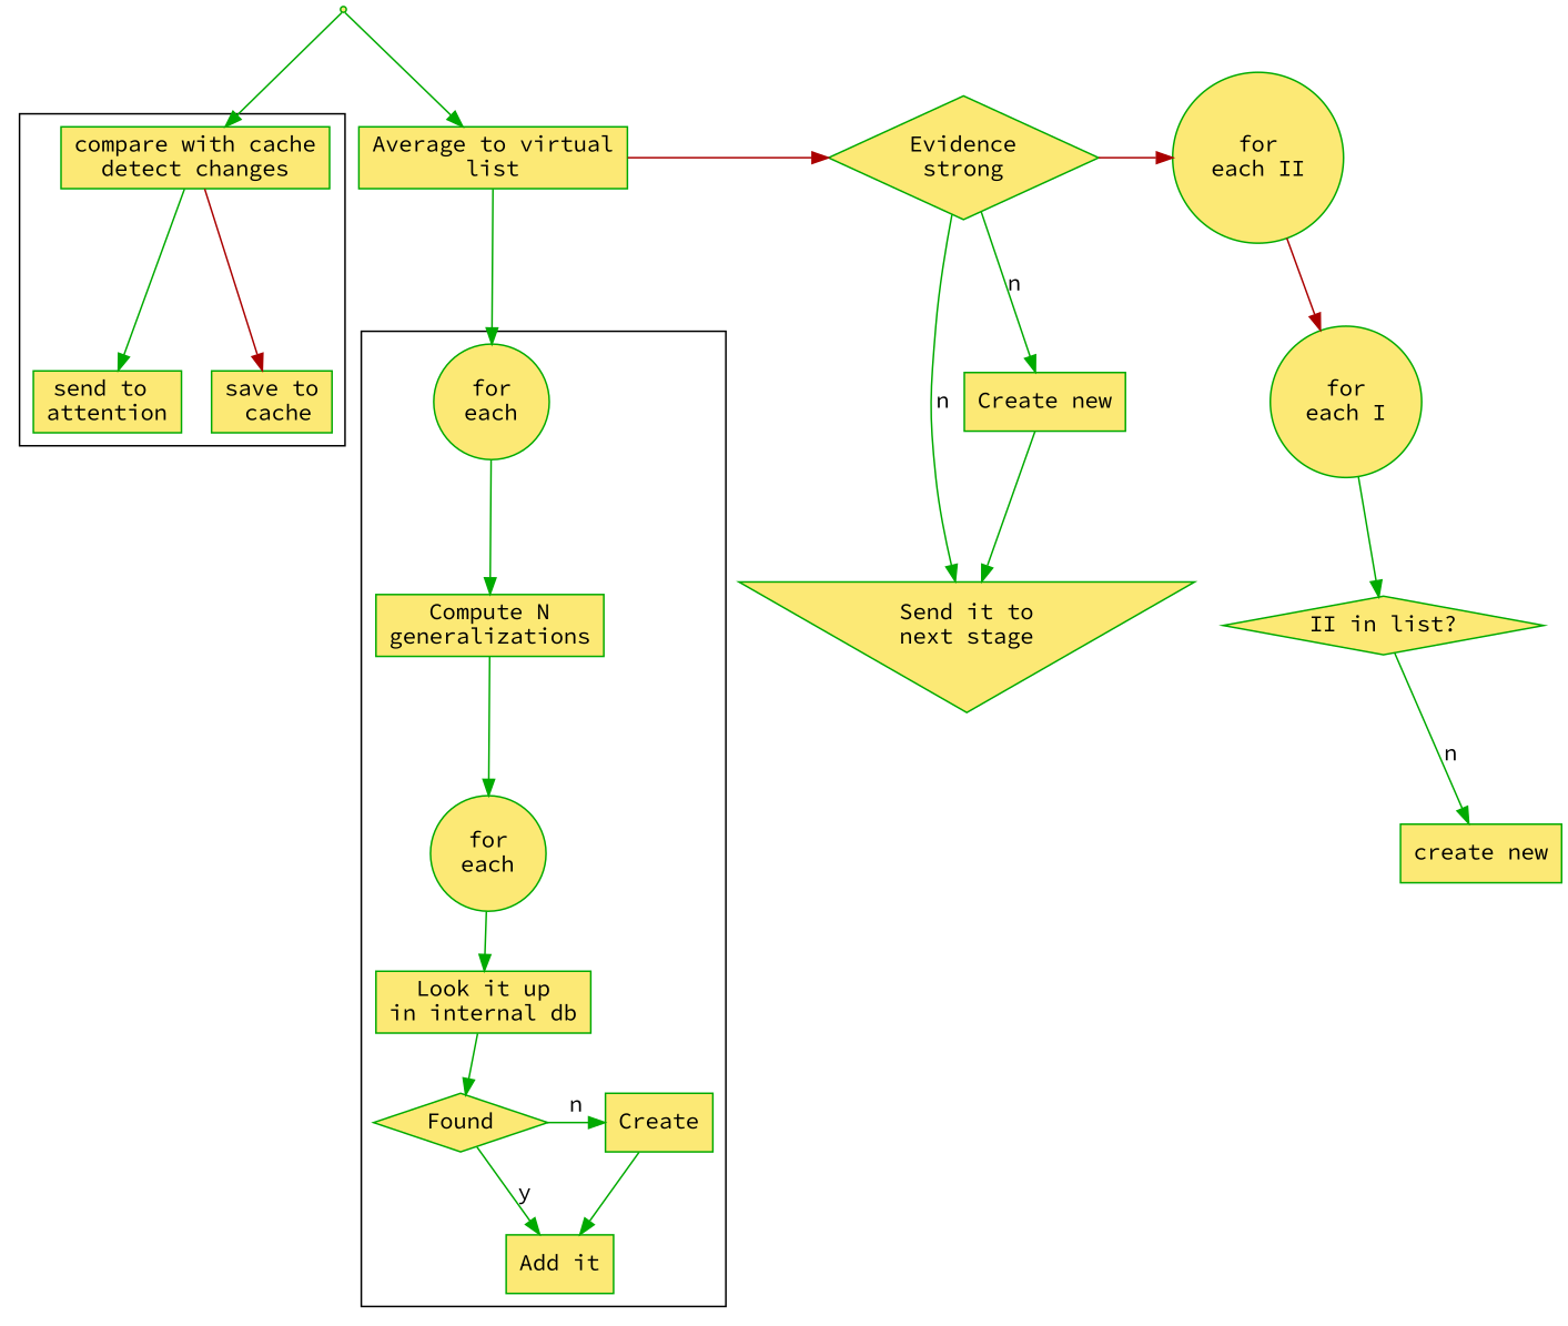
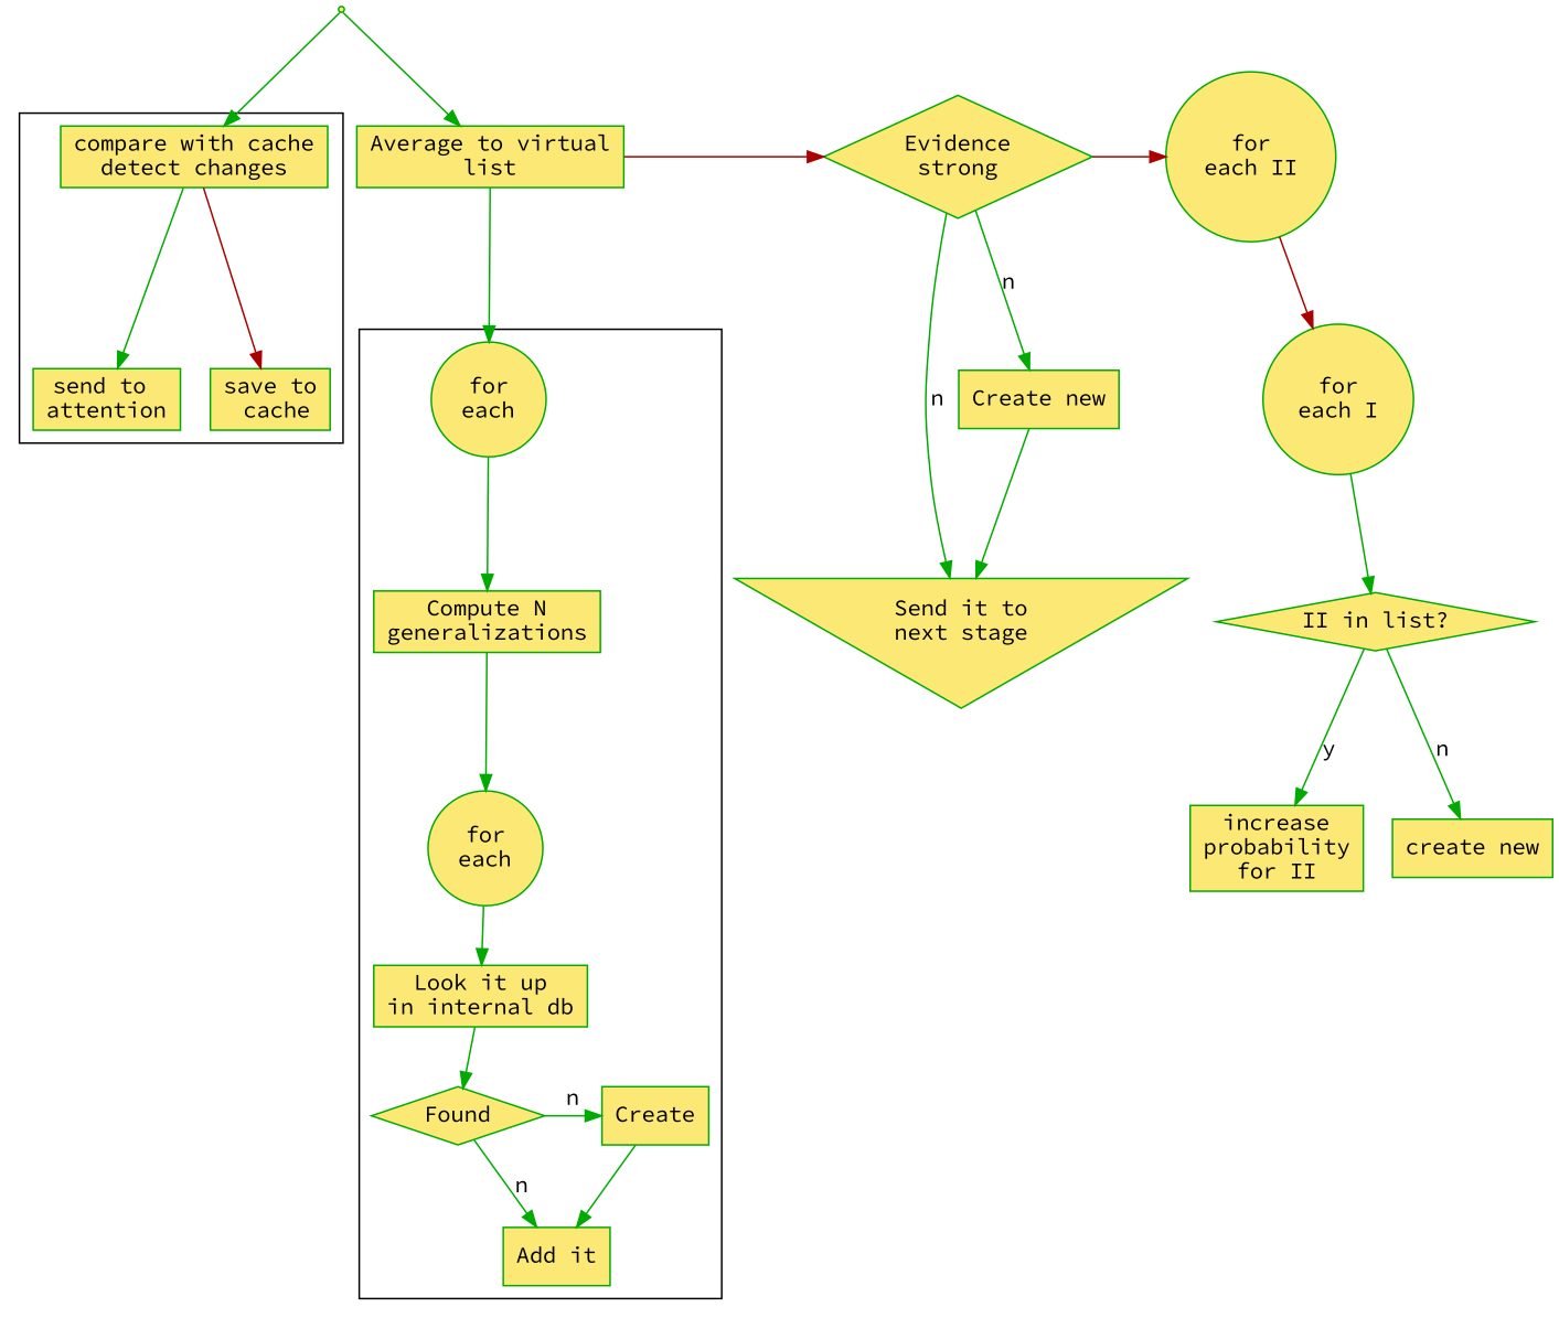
  digraph {
    fontname="Source Code Pro"
    node [color="#00aa00" fillcolor="#FCE975" fontname="Source Code Pro" shape=box style=filled]
    edge [color="#00aa00" fontname="Source Code Pro"]
    n1 [label="Average to virtual\nlist"]
    n2 [label="Evidence\nstrong" shape=diamond]
    n3 [label="for\neach II" shape=circle]
    n4 [label="compare with cache\ndetect changes"]
    n5 [label="send to \nattention"]
    n6 [label="save to\n cache"]
    n7 [label=Found shape=diamond]
    n8 [label=Create]
    n9 [label="for\neach" shape=circle]
    n10 [label="Compute N\ngeneralizations"]
    n11 [label="for\neach" shape=circle]
    n12 [label="Look it up\nin internal db"]
    n13 [label="Add it"]
    n14 [label="Send it to\nnext stage" shape=invtriangle]
    n15 [label="Create new"]
    n16 [label="for\neach I" shape=circle]
    start [shape=point]
    n18 [label="II in list?" shape=diamond]
+   n19 [label="increase\nprobability\nfor II"]
    n20 [label="create new"]
    subgraph sub_1 {
      rank=same
      n1
      n2
    }
    subgraph sub_2 {
      rank=same
      n2
      n3
    }
    subgraph cluster_3 {
      n4
      n5
      n6
    }
    subgraph cluster_4 {
      n9
      n10
      n11
      n12
      n13
      subgraph sub_5 {
        rank=same
        n7
        n8
      }
    }
    n1 -> n2 [color="#aa0000"]
    n1 -> n9
    n2 -> n3 [color="#aa0000"]
    n2 -> n14 [label=n]
    n2 -> n15 [label=n]
    n3 -> n16 [color="#aa0000"]
    n4 -> n5
    n4 -> n6 [color="#aa0000"]
    n7 -> n8 [label=n]
-   n7 -> n13 [label=y]
+   n7 -> n13 [label=n]
    n8 -> n13
    n9 -> n10
    n10 -> n11
    n11 -> n12
    n12 -> n7
    n15 -> n14
    n16 -> n18
    start -> n1
    start -> n4
+   n18 -> n19 [label=y]
    n18 -> n20 [label=n]
  }
